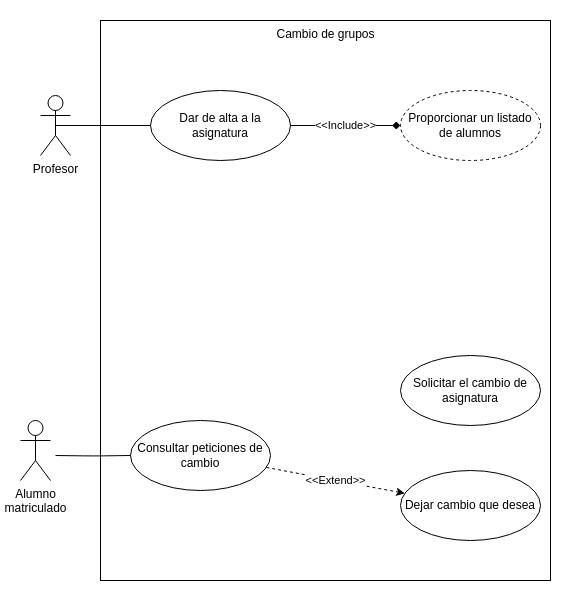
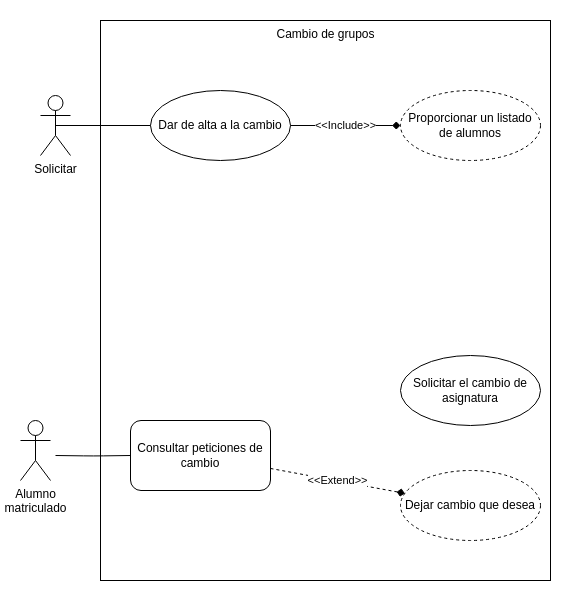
  <mxCell id="0" />
  <mxCell id="1" parent="0" />
  <mxCell id="2" value="Cambio de grupos" style="html=1;fillColor=none;verticalAlign=top;" parent="1" vertex="1"><mxGeometry x="100" y="20" width="450" height="560" as="geometry" /></mxCell>
- <mxCell id="3" value="Profesor" style="shape=umlActor;verticalLabelPosition=bottom;verticalAlign=top;html=1;fillColor=none;gradientColor=none;" parent="1" vertex="1"><mxGeometry x="40" y="95" width="30" height="60" as="geometry" /></mxCell>
- <mxCell id="4" value="Dar de alta a la asignatura" style="ellipse;whiteSpace=wrap;html=1;fillColor=none;gradientColor=none;" parent="1" vertex="1"><mxGeometry x="150" y="90" width="140" height="70" as="geometry" /></mxCell>
+ <mxCell id="3" value="Solicitar" style="shape=umlActor;verticalLabelPosition=bottom;verticalAlign=top;html=1;fillColor=none;gradientColor=none;" parent="1" vertex="1"><mxGeometry x="40" y="95" width="30" height="60" as="geometry" /></mxCell>
+ <mxCell id="4" value="Dar de alta a la cambio" style="ellipse;whiteSpace=wrap;html=1;fillColor=none;gradientColor=none;" parent="1" vertex="1"><mxGeometry x="150" y="90" width="140" height="70" as="geometry" /></mxCell>
  <mxCell id="5" value="" style="endArrow=none;html=1;edgeStyle=orthogonalEdgeStyle;exitX=0.5;exitY=0.5;exitDx=0;exitDy=0;exitPerimeter=0;" parent="1" source="3" target="4" edge="1"><mxGeometry relative="1" as="geometry"><mxPoint x="60" y="109.5" as="sourcePoint" /><mxPoint x="220" y="109.5" as="targetPoint" /></mxGeometry></mxCell>
  <mxCell id="6" value="Proporcionar un listado de alumnos" style="ellipse;whiteSpace=wrap;html=1;fillColor=none;gradientColor=none;dashed=1;" parent="1" vertex="1"><mxGeometry x="400" y="90" width="140" height="70" as="geometry" /></mxCell>
- <mxCell id="7" value="Consultar peticiones de cambio" style="ellipse;whiteSpace=wrap;html=1;fillColor=none;gradientColor=none;" parent="1" vertex="1"><mxGeometry x="130" y="420" width="140" height="70" as="geometry" /></mxCell>
+ <mxCell id="7" value="Consultar peticiones de cambio" style="whiteSpace=wrap;html=1;fillColor=none;gradientColor=none;rounded=1;" parent="1" vertex="1"><mxGeometry x="130" y="420" width="140" height="70" as="geometry" /></mxCell>
  <mxCell id="8" value="Solicitar el cambio de asignatura" style="ellipse;whiteSpace=wrap;html=1;fillColor=none;gradientColor=none;" parent="1" vertex="1"><mxGeometry x="400" y="355" width="140" height="70" as="geometry" /></mxCell>
- <mxCell id="9" value="Dejar cambio que desea" style="ellipse;whiteSpace=wrap;html=1;fillColor=none;gradientColor=none;" parent="1" vertex="1"><mxGeometry x="400" y="470" width="140" height="70" as="geometry" /></mxCell>
- <mxCell id="10" value="&amp;lt;&amp;lt;Extend&amp;gt;&amp;gt;" style="rounded=0;orthogonalLoop=1;jettySize=auto;html=1;dashed=1;" parent="1" source="7" target="9" edge="1"><mxGeometry relative="1" as="geometry"><mxPoint x="277.409" y="334.974" as="sourcePoint" /><mxPoint x="392.537" y="294.987" as="targetPoint" /></mxGeometry></mxCell>
+ <mxCell id="9" value="Dejar cambio que desea" style="ellipse;whiteSpace=wrap;html=1;fillColor=none;gradientColor=none;dashed=1;" parent="1" vertex="1"><mxGeometry x="400" y="470" width="140" height="70" as="geometry" /></mxCell>
+ <mxCell id="10" value="&amp;lt;&amp;lt;Extend&amp;gt;&amp;gt;" style="rounded=0;orthogonalLoop=1;jettySize=auto;html=1;dashed=1;endArrow=diamond;" parent="1" source="7" target="9" edge="1"><mxGeometry relative="1" as="geometry"><mxPoint x="277.409" y="334.974" as="sourcePoint" /><mxPoint x="392.537" y="294.987" as="targetPoint" /></mxGeometry></mxCell>
  <mxCell id="11" value="&amp;lt;&amp;lt;Include&amp;gt;&amp;gt;" style="rounded=0;orthogonalLoop=1;jettySize=auto;html=1;endArrow=diamond;" parent="1" source="4" target="6" edge="1"><mxGeometry relative="1" as="geometry"><mxPoint x="229.996" y="143.967" as="sourcePoint" /><mxPoint x="375.547" y="106.031" as="targetPoint" /></mxGeometry></mxCell>
  <mxCell id="12" value="&lt;div&gt;Alumno&lt;/div&gt;&lt;div&gt; matriculado&lt;/div&gt;" style="shape=umlActor;verticalLabelPosition=bottom;verticalAlign=top;html=1;fillColor=none;gradientColor=none;" parent="1" vertex="1"><mxGeometry x="20" y="420" width="30" height="60" as="geometry" /></mxCell>
  <mxCell id="13" value="" style="endArrow=none;html=1;edgeStyle=orthogonalEdgeStyle;exitX=0.5;exitY=0.5;exitDx=0;exitDy=0;exitPerimeter=0;" parent="1" target="7" edge="1"><mxGeometry relative="1" as="geometry"><mxPoint x="55" y="455" as="sourcePoint" /><mxPoint x="150" y="459.5" as="targetPoint" /></mxGeometry></mxCell>
